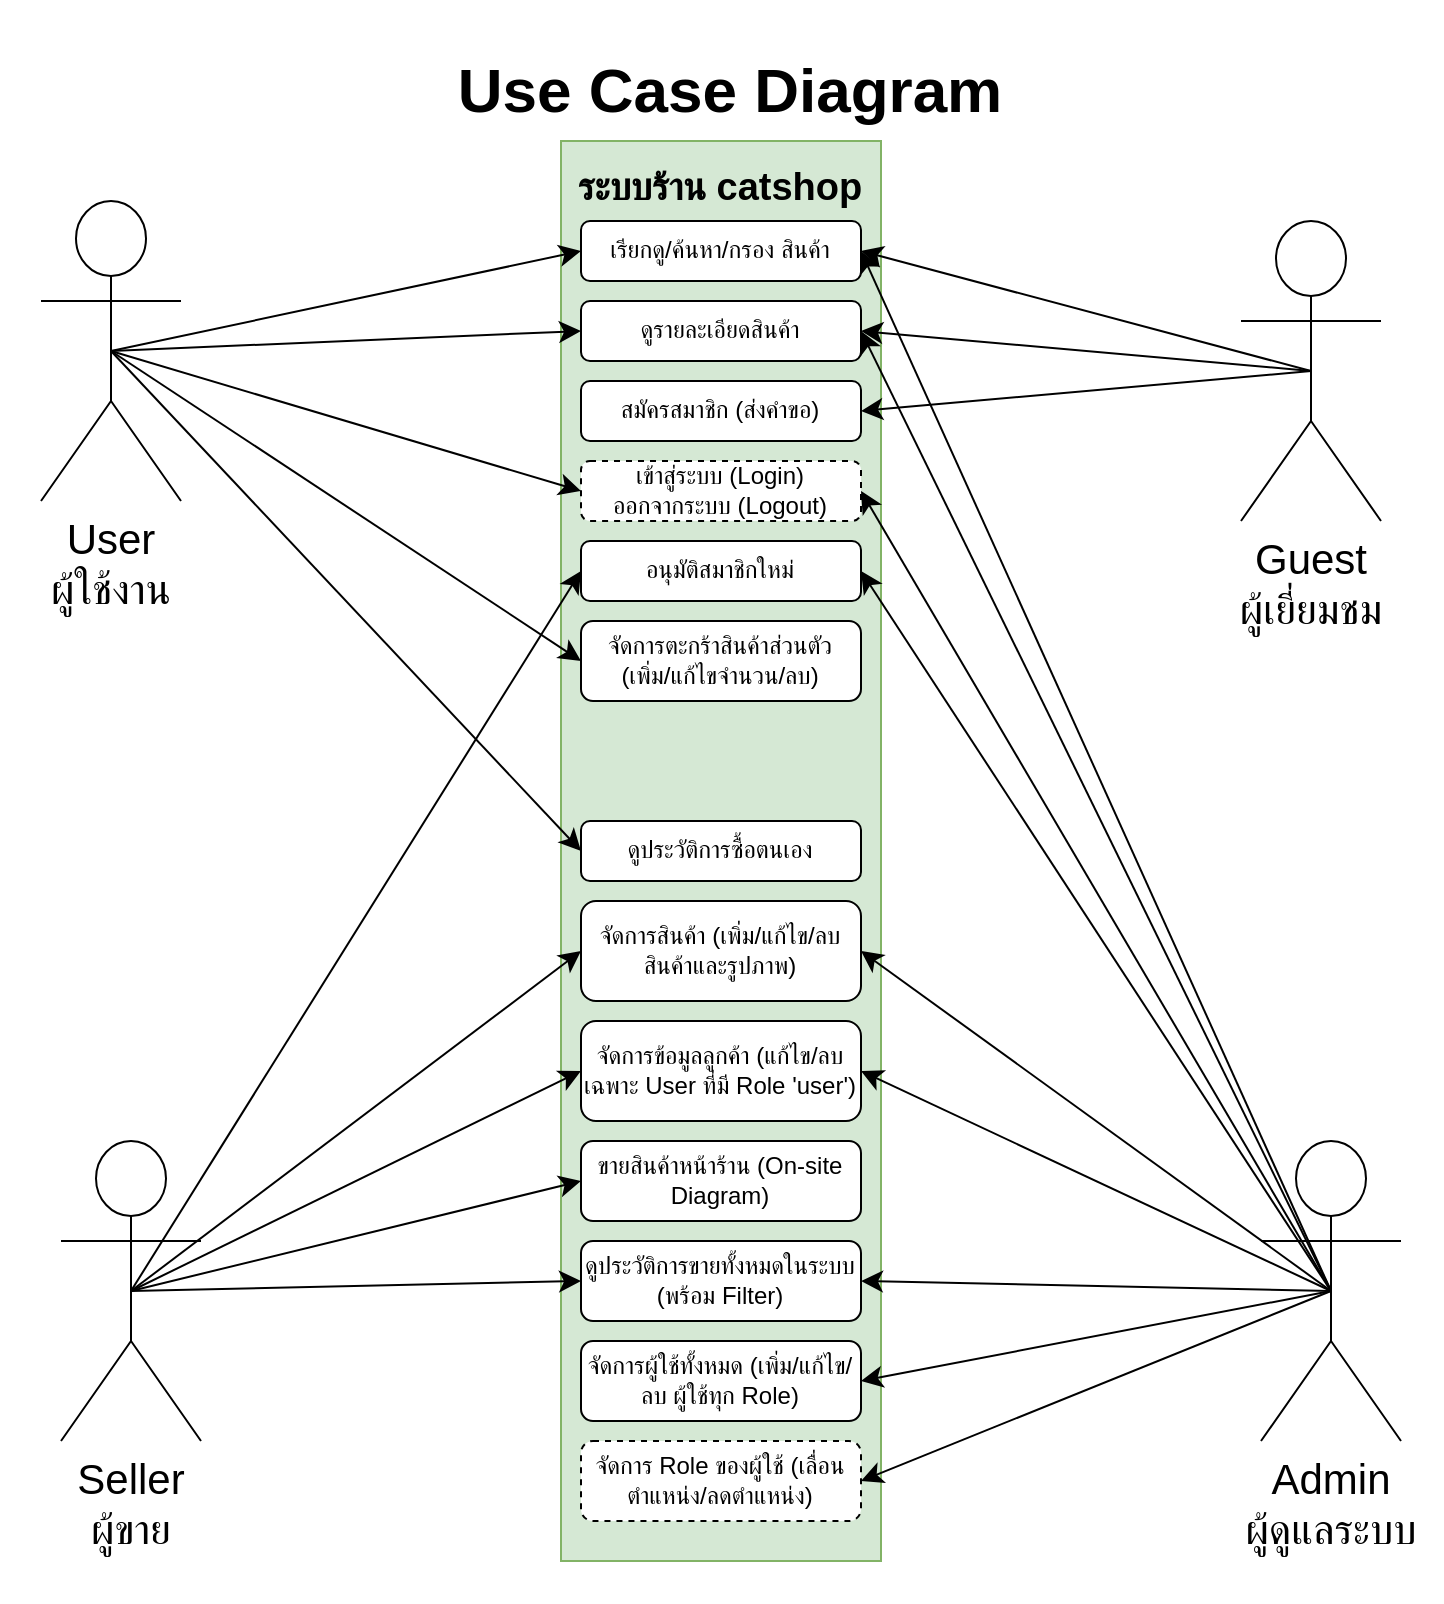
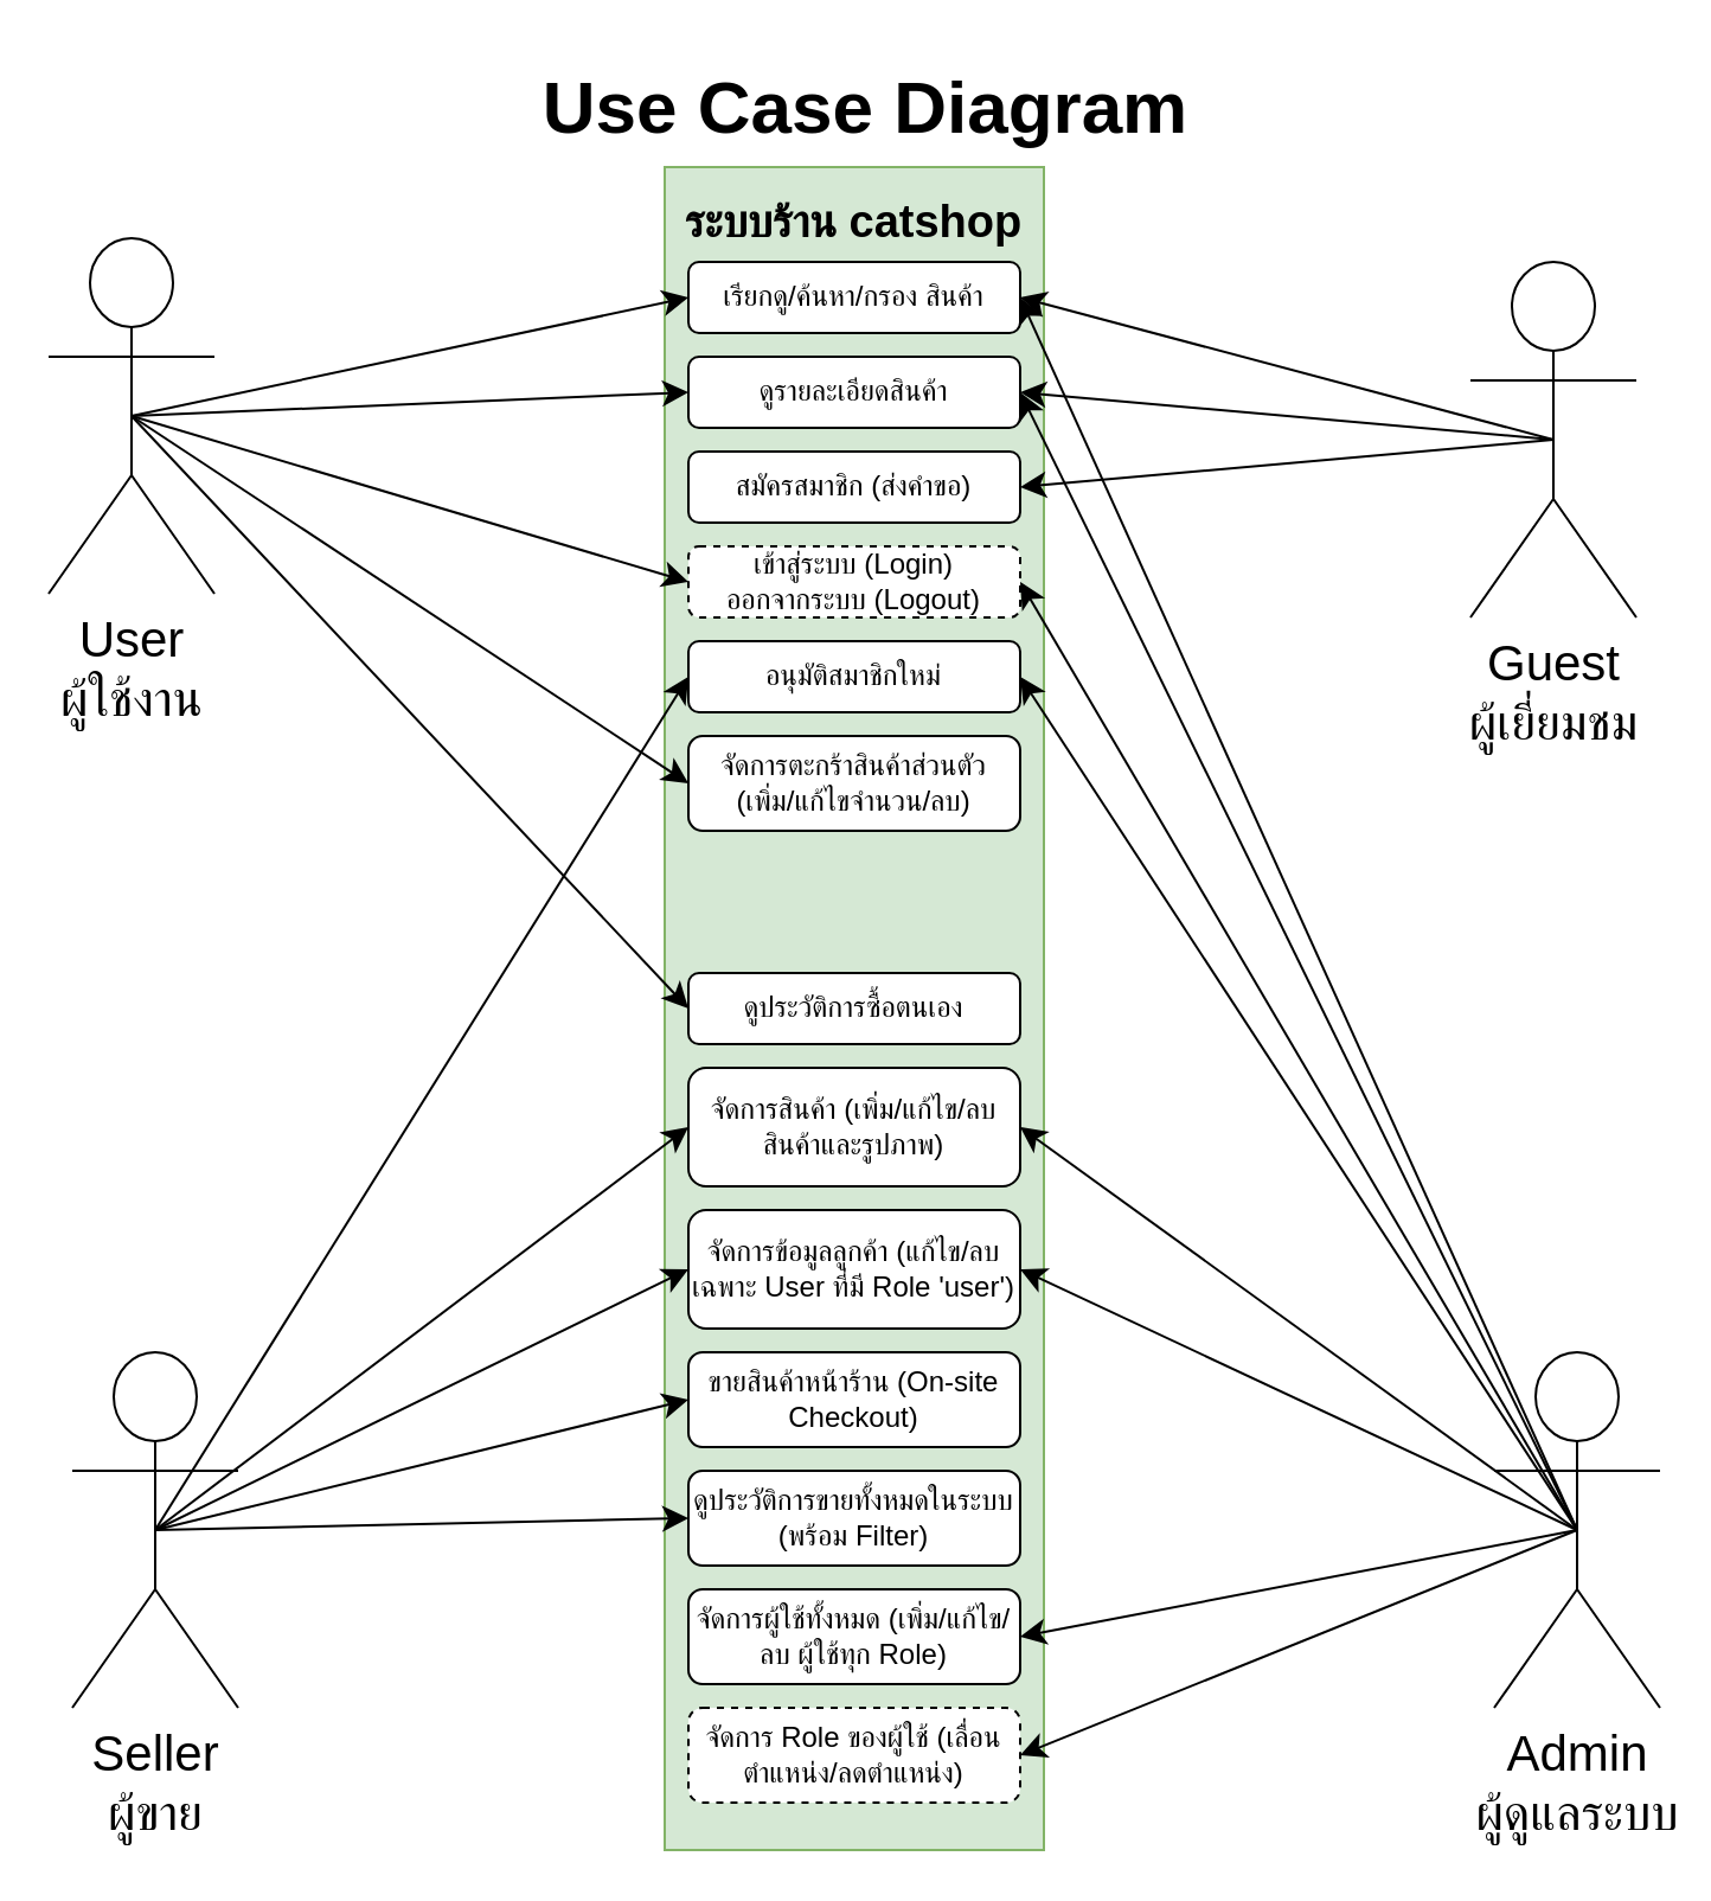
  <mxCell id="0" />
  <mxCell id="1" parent="0" />
  <mxCell id="2" value="&lt;font style=&quot;font-size: 19px;&quot;&gt;&lt;b&gt;ระบบร้าน catshop&lt;/b&gt;&lt;/font&gt;&lt;div&gt;&lt;br&gt;&lt;/div&gt;&lt;div&gt;&lt;br&gt;&lt;/div&gt;&lt;div&gt;&lt;br&gt;&lt;/div&gt;&lt;div&gt;&lt;br&gt;&lt;/div&gt;&lt;div&gt;&lt;br&gt;&lt;/div&gt;&lt;div&gt;&lt;br&gt;&lt;/div&gt;&lt;div&gt;&lt;br&gt;&lt;/div&gt;&lt;div&gt;&lt;br&gt;&lt;/div&gt;&lt;div&gt;&lt;br&gt;&lt;/div&gt;&lt;div&gt;&lt;br&gt;&lt;/div&gt;&lt;div&gt;&lt;br&gt;&lt;/div&gt;&lt;div&gt;&lt;br&gt;&lt;/div&gt;&lt;div&gt;&lt;br&gt;&lt;/div&gt;&lt;div&gt;&lt;br&gt;&lt;/div&gt;&lt;div&gt;&lt;br&gt;&lt;/div&gt;&lt;div&gt;&lt;br&gt;&lt;/div&gt;&lt;div&gt;&lt;br&gt;&lt;/div&gt;&lt;div&gt;&lt;br&gt;&lt;/div&gt;&lt;div&gt;&lt;br&gt;&lt;/div&gt;&lt;div&gt;&lt;br&gt;&lt;/div&gt;&lt;div&gt;&lt;br&gt;&lt;/div&gt;&lt;div&gt;&lt;br&gt;&lt;/div&gt;&lt;div&gt;&lt;br&gt;&lt;/div&gt;&lt;div&gt;&lt;br&gt;&lt;/div&gt;&lt;div&gt;&lt;br&gt;&lt;/div&gt;&lt;div&gt;&lt;br&gt;&lt;/div&gt;&lt;div&gt;&lt;br&gt;&lt;/div&gt;&lt;div&gt;&lt;br&gt;&lt;/div&gt;&lt;div&gt;&lt;br&gt;&lt;/div&gt;&lt;div&gt;&lt;br&gt;&lt;/div&gt;&lt;div&gt;&lt;br&gt;&lt;/div&gt;&lt;div&gt;&lt;br&gt;&lt;/div&gt;&lt;div&gt;&lt;br&gt;&lt;/div&gt;&lt;div&gt;&lt;br&gt;&lt;/div&gt;&lt;div&gt;&lt;br&gt;&lt;/div&gt;&lt;div&gt;&lt;br&gt;&lt;/div&gt;&lt;div&gt;&lt;br&gt;&lt;/div&gt;&lt;div&gt;&lt;br&gt;&lt;/div&gt;&lt;div&gt;&lt;br&gt;&lt;/div&gt;&lt;div&gt;&lt;br&gt;&lt;/div&gt;&lt;div&gt;&lt;br&gt;&lt;/div&gt;&lt;div&gt;&lt;br&gt;&lt;/div&gt;&lt;div&gt;&lt;br&gt;&lt;/div&gt;&lt;div&gt;&lt;br&gt;&lt;/div&gt;&lt;div&gt;&lt;br&gt;&lt;/div&gt;&lt;div&gt;&lt;br&gt;&lt;/div&gt;" style="rounded=0;whiteSpace=wrap;html=1;fillColor=#d5e8d4;strokeColor=#82b366;" vertex="1" parent="1"><mxGeometry x="280" y="70" width="160" height="710" as="geometry" /></mxCell>
  <mxCell id="3" value="จัดการตะกร้าสินค้าส่วนตัว (เพิ่ม/แก้ไขจำนวน/ลบ)" style="rounded=1;whiteSpace=wrap;html=1;" vertex="1" parent="1"><mxGeometry x="290" y="310" width="140" height="40" as="geometry" /></mxCell>
  <mxCell id="4" value="ดูประวัติการซื้อตนเอง" style="rounded=1;whiteSpace=wrap;html=1;" vertex="1" parent="1"><mxGeometry x="290" y="410" width="140" height="30" as="geometry" /></mxCell>
  <mxCell id="5" value="จัดการสินค้า (เพิ่ม/แก้ไข/ลบ สินค้าและรูปภาพ)" style="rounded=1;whiteSpace=wrap;html=1;" vertex="1" parent="1"><mxGeometry x="290" y="450" width="140" height="50" as="geometry" /></mxCell>
  <mxCell id="6" value="จัดการข้อมูลลูกค้า (แก้ไข/ลบเฉพาะ User ที่มี Role 'user')" style="rounded=1;whiteSpace=wrap;html=1;" vertex="1" parent="1"><mxGeometry x="290" y="510" width="140" height="50" as="geometry" /></mxCell>
- <mxCell id="7" value="ขายสินค้าหน้าร้าน (On-site Diagram)" style="rounded=1;whiteSpace=wrap;html=1;" vertex="1" parent="1"><mxGeometry x="290" y="570" width="140" height="40" as="geometry" /></mxCell>
+ <mxCell id="7" value="ขายสินค้าหน้าร้าน (On-site Checkout)" style="rounded=1;whiteSpace=wrap;html=1;" vertex="1" parent="1"><mxGeometry x="290" y="570" width="140" height="40" as="geometry" /></mxCell>
  <mxCell id="8" value="ดูประวัติการขายทั้งหมดในระบบ (พร้อม Filter)" style="rounded=1;whiteSpace=wrap;html=1;" vertex="1" parent="1"><mxGeometry x="290" y="620" width="140" height="40" as="geometry" /></mxCell>
  <mxCell id="9" value="จัดการผู้ใช้ทั้งหมด (เพิ่ม/แก้ไข/ลบ ผู้ใช้ทุก Role)" style="rounded=1;whiteSpace=wrap;html=1;" vertex="1" parent="1"><mxGeometry x="290" y="670" width="140" height="40" as="geometry" /></mxCell>
  <mxCell id="10" value="จัดการ Role ของผู้ใช้ (เลื่อนตำแหน่ง/ลดตำแหน่ง)" style="rounded=1;whiteSpace=wrap;html=1;dashed=1;" vertex="1" parent="1"><mxGeometry x="290" y="720" width="140" height="40" as="geometry" /></mxCell>
  <mxCell id="11" value="&lt;div&gt;เรียกดู/ค้นหา/กรอง สินค้า&lt;/div&gt;" style="rounded=1;whiteSpace=wrap;html=1;" vertex="1" parent="1"><mxGeometry x="290" y="110" width="140" height="30" as="geometry" /></mxCell>
  <mxCell id="12" value="&lt;div&gt;ดูรายละเอียดสินค้า&lt;/div&gt;" style="rounded=1;whiteSpace=wrap;html=1;" vertex="1" parent="1"><mxGeometry x="290" y="150" width="140" height="30" as="geometry" /></mxCell>
  <mxCell id="13" value="สมัครสมาชิก (ส่งคำขอ)" style="rounded=1;whiteSpace=wrap;html=1;" vertex="1" parent="1"><mxGeometry x="290" y="190" width="140" height="30" as="geometry" /></mxCell>
  <mxCell id="14" value="&lt;div&gt;เข้าสู่ระบบ (Login)&lt;/div&gt;&lt;div&gt;ออกจากระบบ (Logout)&lt;/div&gt;" style="rounded=1;whiteSpace=wrap;html=1;dashed=1;" vertex="1" parent="1"><mxGeometry x="290" y="230" width="140" height="30" as="geometry" /></mxCell>
  <mxCell id="15" value="อนุมัติสมาชิกใหม่" style="rounded=1;whiteSpace=wrap;html=1;" vertex="1" parent="1"><mxGeometry x="290" y="270" width="140" height="30" as="geometry" /></mxCell>
  <mxCell id="16" value="&lt;font style=&quot;font-size: 31px;&quot;&gt;&lt;b style=&quot;&quot;&gt;Use Case Diagram&lt;/b&gt;&lt;/font&gt;" style="text;html=1;align=center;verticalAlign=middle;whiteSpace=wrap;rounded=0;" vertex="1" parent="1"><mxGeometry x="210" y="20" width="310" height="50" as="geometry" /></mxCell>
  <mxCell id="17" style="edgeStyle=none;curved=1;rounded=0;orthogonalLoop=1;jettySize=auto;html=1;exitX=0.5;exitY=0.5;exitDx=0;exitDy=0;exitPerimeter=0;entryX=0;entryY=0.5;entryDx=0;entryDy=0;fontSize=12;startSize=8;endSize=8;" edge="1" parent="1" source="22" target="11"><mxGeometry relative="1" as="geometry" /></mxCell>
  <mxCell id="18" style="edgeStyle=none;curved=1;rounded=0;orthogonalLoop=1;jettySize=auto;html=1;exitX=0.5;exitY=0.5;exitDx=0;exitDy=0;exitPerimeter=0;entryX=0;entryY=0.5;entryDx=0;entryDy=0;fontSize=12;startSize=8;endSize=8;" edge="1" parent="1" source="22" target="12"><mxGeometry relative="1" as="geometry" /></mxCell>
  <mxCell id="19" style="edgeStyle=none;curved=1;rounded=0;orthogonalLoop=1;jettySize=auto;html=1;exitX=0.5;exitY=0.5;exitDx=0;exitDy=0;exitPerimeter=0;entryX=0;entryY=0.5;entryDx=0;entryDy=0;fontSize=12;startSize=8;endSize=8;" edge="1" parent="1" source="22" target="14"><mxGeometry relative="1" as="geometry" /></mxCell>
  <mxCell id="20" style="edgeStyle=none;curved=1;rounded=0;orthogonalLoop=1;jettySize=auto;html=1;exitX=0.5;exitY=0.5;exitDx=0;exitDy=0;exitPerimeter=0;entryX=0;entryY=0.5;entryDx=0;entryDy=0;fontSize=12;startSize=8;endSize=8;" edge="1" parent="1" source="22" target="3"><mxGeometry relative="1" as="geometry" /></mxCell>
  <mxCell id="21" style="edgeStyle=none;curved=1;rounded=0;orthogonalLoop=1;jettySize=auto;html=1;exitX=0.5;exitY=0.5;exitDx=0;exitDy=0;exitPerimeter=0;entryX=0;entryY=0.5;entryDx=0;entryDy=0;fontSize=12;startSize=8;endSize=8;" edge="1" parent="1" source="22" target="4"><mxGeometry relative="1" as="geometry" /></mxCell>
  <mxCell id="22" value="&lt;font style=&quot;font-size: 21px;&quot;&gt;User&lt;br&gt;ผู้ใช้งาน&lt;/font&gt;" style="shape=umlActor;verticalLabelPosition=bottom;verticalAlign=top;html=1;outlineConnect=0;" vertex="1" parent="1"><mxGeometry x="20" y="100" width="70" height="150" as="geometry" /></mxCell>
  <mxCell id="23" style="edgeStyle=none;curved=1;rounded=0;orthogonalLoop=1;jettySize=auto;html=1;exitX=0.5;exitY=0.5;exitDx=0;exitDy=0;exitPerimeter=0;entryX=1;entryY=0.5;entryDx=0;entryDy=0;fontSize=12;startSize=8;endSize=8;" edge="1" parent="1" source="32" target="11"><mxGeometry relative="1" as="geometry" /></mxCell>
  <mxCell id="24" style="edgeStyle=none;curved=1;rounded=0;orthogonalLoop=1;jettySize=auto;html=1;exitX=0.5;exitY=0.5;exitDx=0;exitDy=0;exitPerimeter=0;entryX=1;entryY=0.5;entryDx=0;entryDy=0;fontSize=12;startSize=8;endSize=8;" edge="1" parent="1" source="32" target="12"><mxGeometry relative="1" as="geometry" /></mxCell>
  <mxCell id="25" style="edgeStyle=none;curved=1;rounded=0;orthogonalLoop=1;jettySize=auto;html=1;exitX=0.5;exitY=0.5;exitDx=0;exitDy=0;exitPerimeter=0;entryX=1;entryY=0.5;entryDx=0;entryDy=0;fontSize=12;startSize=8;endSize=8;" edge="1" parent="1" source="32" target="15"><mxGeometry relative="1" as="geometry" /></mxCell>
  <mxCell id="26" style="edgeStyle=none;curved=1;rounded=0;orthogonalLoop=1;jettySize=auto;html=1;exitX=0.5;exitY=0.5;exitDx=0;exitDy=0;exitPerimeter=0;entryX=1;entryY=0.5;entryDx=0;entryDy=0;fontSize=12;startSize=8;endSize=8;" edge="1" parent="1" source="32" target="5"><mxGeometry relative="1" as="geometry" /></mxCell>
  <mxCell id="27" style="edgeStyle=none;curved=1;rounded=0;orthogonalLoop=1;jettySize=auto;html=1;exitX=0.5;exitY=0.5;exitDx=0;exitDy=0;exitPerimeter=0;entryX=1;entryY=0.5;entryDx=0;entryDy=0;fontSize=12;startSize=8;endSize=8;" edge="1" parent="1" source="32" target="6"><mxGeometry relative="1" as="geometry" /></mxCell>
- <mxCell id="28" style="edgeStyle=none;curved=1;rounded=0;orthogonalLoop=1;jettySize=auto;html=1;exitX=0.5;exitY=0.5;exitDx=0;exitDy=0;exitPerimeter=0;entryX=1;entryY=0.5;entryDx=0;entryDy=0;fontSize=12;startSize=8;endSize=8;" edge="1" parent="1" source="32" target="8"><mxGeometry relative="1" as="geometry" /></mxCell>
  <mxCell id="29" style="edgeStyle=none;curved=1;rounded=0;orthogonalLoop=1;jettySize=auto;html=1;exitX=0.5;exitY=0.5;exitDx=0;exitDy=0;exitPerimeter=0;entryX=1;entryY=0.5;entryDx=0;entryDy=0;fontSize=12;startSize=8;endSize=8;" edge="1" parent="1" source="32" target="9"><mxGeometry relative="1" as="geometry" /></mxCell>
  <mxCell id="30" style="edgeStyle=none;curved=1;rounded=0;orthogonalLoop=1;jettySize=auto;html=1;exitX=0.5;exitY=0.5;exitDx=0;exitDy=0;exitPerimeter=0;entryX=1;entryY=0.5;entryDx=0;entryDy=0;fontSize=12;startSize=8;endSize=8;" edge="1" parent="1" source="32" target="10"><mxGeometry relative="1" as="geometry" /></mxCell>
  <mxCell id="31" style="edgeStyle=none;curved=1;rounded=0;orthogonalLoop=1;jettySize=auto;html=1;exitX=0.5;exitY=0.5;exitDx=0;exitDy=0;exitPerimeter=0;entryX=1;entryY=0.5;entryDx=0;entryDy=0;fontSize=12;startSize=8;endSize=8;" edge="1" parent="1" source="32" target="14"><mxGeometry relative="1" as="geometry" /></mxCell>
  <mxCell id="32" value="&lt;font style=&quot;font-size: 21px;&quot;&gt;Admin&lt;br&gt;ผู้ดูแลระบบ&lt;/font&gt;" style="shape=umlActor;verticalLabelPosition=bottom;verticalAlign=top;html=1;outlineConnect=0;" vertex="1" parent="1"><mxGeometry x="630" y="570" width="70" height="150" as="geometry" /></mxCell>
  <mxCell id="33" style="edgeStyle=none;curved=1;rounded=0;orthogonalLoop=1;jettySize=auto;html=1;exitX=0.5;exitY=0.5;exitDx=0;exitDy=0;exitPerimeter=0;entryX=0;entryY=0.5;entryDx=0;entryDy=0;fontSize=12;startSize=8;endSize=8;" edge="1" parent="1" source="38" target="15"><mxGeometry relative="1" as="geometry" /></mxCell>
  <mxCell id="34" style="edgeStyle=none;curved=1;rounded=0;orthogonalLoop=1;jettySize=auto;html=1;exitX=0.5;exitY=0.5;exitDx=0;exitDy=0;exitPerimeter=0;entryX=0;entryY=0.5;entryDx=0;entryDy=0;fontSize=12;startSize=8;endSize=8;" edge="1" parent="1" source="38" target="5"><mxGeometry relative="1" as="geometry" /></mxCell>
  <mxCell id="35" style="edgeStyle=none;curved=1;rounded=0;orthogonalLoop=1;jettySize=auto;html=1;exitX=0.5;exitY=0.5;exitDx=0;exitDy=0;exitPerimeter=0;entryX=0;entryY=0.5;entryDx=0;entryDy=0;fontSize=12;startSize=8;endSize=8;" edge="1" parent="1" source="38" target="6"><mxGeometry relative="1" as="geometry" /></mxCell>
  <mxCell id="36" style="edgeStyle=none;curved=1;rounded=0;orthogonalLoop=1;jettySize=auto;html=1;exitX=0.5;exitY=0.5;exitDx=0;exitDy=0;exitPerimeter=0;entryX=0;entryY=0.5;entryDx=0;entryDy=0;fontSize=12;startSize=8;endSize=8;" edge="1" parent="1" source="38" target="7"><mxGeometry relative="1" as="geometry" /></mxCell>
  <mxCell id="37" style="edgeStyle=none;curved=1;rounded=0;orthogonalLoop=1;jettySize=auto;html=1;exitX=0.5;exitY=0.5;exitDx=0;exitDy=0;exitPerimeter=0;entryX=0;entryY=0.5;entryDx=0;entryDy=0;fontSize=12;startSize=8;endSize=8;" edge="1" parent="1" source="38" target="8"><mxGeometry relative="1" as="geometry" /></mxCell>
  <mxCell id="38" value="&lt;font style=&quot;font-size: 21px;&quot;&gt;Seller&lt;br&gt;ผู้ขาย&lt;/font&gt;" style="shape=umlActor;verticalLabelPosition=bottom;verticalAlign=top;html=1;outlineConnect=0;" vertex="1" parent="1"><mxGeometry x="30" y="570" width="70" height="150" as="geometry" /></mxCell>
  <mxCell id="39" style="edgeStyle=none;curved=1;rounded=0;orthogonalLoop=1;jettySize=auto;html=1;exitX=0.5;exitY=0.5;exitDx=0;exitDy=0;exitPerimeter=0;entryX=1;entryY=0.5;entryDx=0;entryDy=0;fontSize=12;startSize=8;endSize=8;" edge="1" parent="1" source="42" target="11"><mxGeometry relative="1" as="geometry" /></mxCell>
  <mxCell id="40" style="edgeStyle=none;curved=1;rounded=0;orthogonalLoop=1;jettySize=auto;html=1;exitX=0.5;exitY=0.5;exitDx=0;exitDy=0;exitPerimeter=0;entryX=1;entryY=0.5;entryDx=0;entryDy=0;fontSize=12;startSize=8;endSize=8;" edge="1" parent="1" source="42" target="12"><mxGeometry relative="1" as="geometry" /></mxCell>
  <mxCell id="41" style="edgeStyle=none;curved=1;rounded=0;orthogonalLoop=1;jettySize=auto;html=1;exitX=0.5;exitY=0.5;exitDx=0;exitDy=0;exitPerimeter=0;entryX=1;entryY=0.5;entryDx=0;entryDy=0;fontSize=12;startSize=8;endSize=8;" edge="1" parent="1" source="42" target="13"><mxGeometry relative="1" as="geometry" /></mxCell>
  <mxCell id="42" value="&lt;font style=&quot;font-size: 21px;&quot;&gt;Guest&lt;br&gt;ผู้เยี่ยมชม&lt;/font&gt;" style="shape=umlActor;verticalLabelPosition=bottom;verticalAlign=top;html=1;outlineConnect=0;" vertex="1" parent="1"><mxGeometry x="620" y="110" width="70" height="150" as="geometry" /></mxCell>
